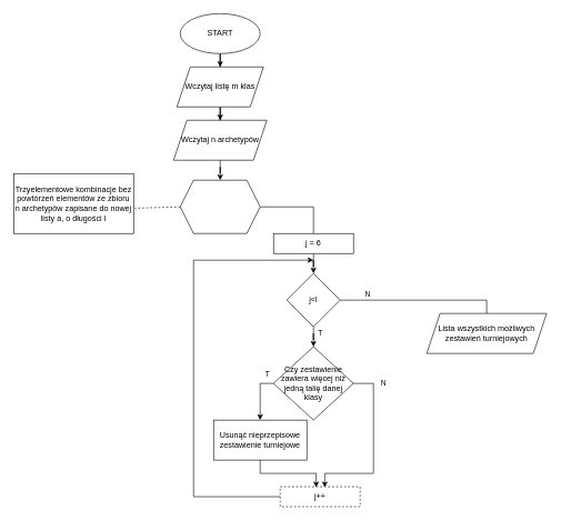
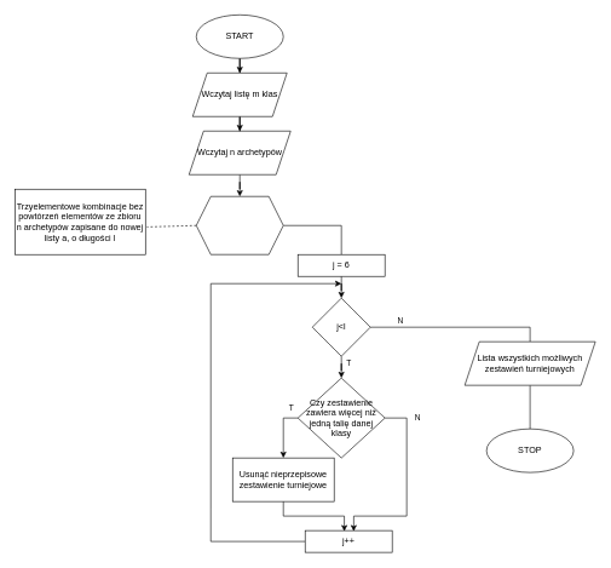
  <mxCell id="0" />
  <mxCell id="1" parent="0" />
  <mxCell id="2" style="edgeStyle=orthogonalEdgeStyle;rounded=0;orthogonalLoop=1;jettySize=auto;html=1;entryX=0.5;entryY=0;entryDx=0;entryDy=0;endArrow=none;endFill=0;" edge="1" parent="1" source="3" target="15"><mxGeometry relative="1" as="geometry" /></mxCell>
  <mxCell id="3" value="" style="shape=hexagon;perimeter=hexagonPerimeter2;whiteSpace=wrap;html=1;fixedSize=1;" vertex="1" parent="1"><mxGeometry x="270" y="270" width="120" height="80" as="geometry" /></mxCell>
  <mxCell id="4" value="" style="edgeStyle=orthogonalEdgeStyle;rounded=0;orthogonalLoop=1;jettySize=auto;html=1;" edge="1" parent="1" source="5" target="9"><mxGeometry relative="1" as="geometry" /></mxCell>
  <mxCell id="5" value="START" style="ellipse;whiteSpace=wrap;html=1;" vertex="1" parent="1"><mxGeometry x="270" y="20" width="120" height="60" as="geometry" /></mxCell>
  <mxCell id="6" value="" style="edgeStyle=orthogonalEdgeStyle;rounded=0;orthogonalLoop=1;jettySize=auto;html=1;entryX=0.5;entryY=0;entryDx=0;entryDy=0;" edge="1" parent="1" source="7" target="3"><mxGeometry relative="1" as="geometry"><mxPoint x="160" y="210" as="targetPoint" /></mxGeometry></mxCell>
  <mxCell id="7" value="Wczytaj n archetypów" style="shape=parallelogram;perimeter=parallelogramPerimeter;whiteSpace=wrap;html=1;fixedSize=1;" vertex="1" parent="1"><mxGeometry x="260" y="180" width="140" height="60" as="geometry" /></mxCell>
  <mxCell id="8" value="" style="edgeStyle=orthogonalEdgeStyle;rounded=0;orthogonalLoop=1;jettySize=auto;html=1;" edge="1" parent="1" source="9" target="7"><mxGeometry relative="1" as="geometry" /></mxCell>
  <mxCell id="9" value="Wczytaj listę m klas" style="shape=parallelogram;perimeter=parallelogramPerimeter;whiteSpace=wrap;html=1;fixedSize=1;" vertex="1" parent="1"><mxGeometry x="265" y="100" width="130" height="60" as="geometry" /></mxCell>
  <mxCell id="10" value="T" style="edgeStyle=orthogonalEdgeStyle;rounded=0;orthogonalLoop=1;jettySize=auto;html=1;" edge="1" parent="1" source="11" target="27"><mxGeometry x="0.2" y="10" relative="1" as="geometry"><mxPoint as="offset" /><mxPoint x="470" y="520" as="targetPoint" /></mxGeometry></mxCell>
  <mxCell id="11" value="j&amp;lt;l" style="rhombus;whiteSpace=wrap;html=1;" vertex="1" parent="1"><mxGeometry x="430" y="410" width="80" height="80" as="geometry" /></mxCell>
  <mxCell id="12" value="" style="edgeStyle=orthogonalEdgeStyle;rounded=0;orthogonalLoop=1;jettySize=auto;html=1;" edge="1" parent="1" source="15" target="11"><mxGeometry relative="1" as="geometry" /></mxCell>
  <mxCell id="13" style="edgeStyle=orthogonalEdgeStyle;rounded=0;orthogonalLoop=1;jettySize=auto;html=1;entryX=0.5;entryY=0;entryDx=0;entryDy=0;endArrow=none;endFill=0;exitX=1;exitY=0.5;exitDx=0;exitDy=0;" edge="1" parent="1" source="11" target="21"><mxGeometry relative="1" as="geometry" /></mxCell>
  <mxCell id="14" value="N" style="edgeLabel;html=1;align=center;verticalAlign=middle;resizable=0;points=[];" vertex="1" connectable="0" parent="13"><mxGeometry x="-0.423" y="-1" relative="1" as="geometry"><mxPoint x="-29" y="-11" as="offset" /></mxGeometry></mxCell>
  <mxCell id="15" value="j = 6" style="rounded=0;whiteSpace=wrap;html=1;" vertex="1" parent="1"><mxGeometry x="410" y="350" width="120" height="30" as="geometry" /></mxCell>
  <mxCell id="16" style="edgeStyle=orthogonalEdgeStyle;rounded=0;orthogonalLoop=1;jettySize=auto;html=1;endArrow=none;endFill=0;" edge="1" parent="1" source="17"><mxGeometry relative="1" as="geometry"><mxPoint x="290" y="390" as="targetPoint" /><Array as="points"><mxPoint x="290" y="700" /><mxPoint x="290" y="700" /></Array></mxGeometry></mxCell>
- <mxCell id="17" value="j++" style="whiteSpace=wrap;html=1;dashed=1;" vertex="1" parent="1"><mxGeometry x="420" y="730" width="120" height="30" as="geometry" /></mxCell>
+ <mxCell id="17" value="j++" style="whiteSpace=wrap;html=1;" vertex="1" parent="1"><mxGeometry x="420" y="730" width="120" height="30" as="geometry" /></mxCell>
  <mxCell id="18" value="" style="endArrow=classic;html=1;rounded=0;" edge="1" parent="1"><mxGeometry width="50" height="50" relative="1" as="geometry"><mxPoint x="290" y="390" as="sourcePoint" /><mxPoint x="470" y="390" as="targetPoint" /></mxGeometry></mxCell>
+ <mxCell id="19" value="STOP" style="ellipse;whiteSpace=wrap;html=1;" vertex="1" parent="1"><mxGeometry x="670" y="590" width="120" height="60" as="geometry" /></mxCell>
+ <mxCell id="20" value="" style="edgeStyle=orthogonalEdgeStyle;rounded=0;orthogonalLoop=1;jettySize=auto;html=1;endArrow=none;endFill=0;" edge="1" parent="1" source="21" target="19"><mxGeometry relative="1" as="geometry" /></mxCell>
  <mxCell id="21" value="Lista wszystkich możliwych zestawień turniejowych" style="shape=parallelogram;perimeter=parallelogramPerimeter;whiteSpace=wrap;html=1;fixedSize=1;" vertex="1" parent="1"><mxGeometry x="640" y="470" width="180" height="60" as="geometry" /></mxCell>
  <mxCell id="22" value="Trzyelementowe kombinacje bez powtórzeń elementów ze zbioru n archetypów zapisane do nowej listy a, o długości l" style="rounded=0;whiteSpace=wrap;html=1;" vertex="1" parent="1"><mxGeometry x="20" y="260" width="180" height="90" as="geometry" /></mxCell>
  <mxCell id="23" value="" style="endArrow=none;dashed=1;html=1;rounded=0;entryX=1.011;entryY=0.578;entryDx=0;entryDy=0;exitX=0;exitY=0.5;exitDx=0;exitDy=0;entryPerimeter=0;" edge="1" parent="1" source="3" target="22"><mxGeometry width="50" height="50" relative="1" as="geometry"><mxPoint x="340" y="350" as="sourcePoint" /><mxPoint x="390" y="300" as="targetPoint" /></mxGeometry></mxCell>
  <mxCell id="24" value="" style="edgeStyle=orthogonalEdgeStyle;rounded=0;orthogonalLoop=1;jettySize=auto;html=1;" edge="1" parent="1" source="27" target="29"><mxGeometry relative="1" as="geometry"><Array as="points"><mxPoint x="390" y="575" /></Array></mxGeometry></mxCell>
  <mxCell id="25" value="T" style="edgeLabel;html=1;align=center;verticalAlign=middle;resizable=0;points=[];" vertex="1" connectable="0" parent="24"><mxGeometry x="-0.04" y="2" relative="1" as="geometry"><mxPoint x="8" y="-31" as="offset" /></mxGeometry></mxCell>
  <mxCell id="26" value="N" style="edgeStyle=orthogonalEdgeStyle;rounded=0;orthogonalLoop=1;jettySize=auto;html=1;entryX=0.558;entryY=0.033;entryDx=0;entryDy=0;entryPerimeter=0;" edge="1" parent="1" source="27" target="17"><mxGeometry x="-0.765" y="15" relative="1" as="geometry"><mxPoint x="560" y="630" as="targetPoint" /><Array as="points"><mxPoint x="560" y="575" /><mxPoint x="560" y="710" /><mxPoint x="487" y="710" /></Array><mxPoint as="offset" /></mxGeometry></mxCell>
  <mxCell id="27" value="Czy zestawienie zawiera więcej niż jedną talię danej klasy" style="rhombus;whiteSpace=wrap;html=1;" vertex="1" parent="1"><mxGeometry x="410" y="520" width="120" height="110" as="geometry" /></mxCell>
  <mxCell id="28" style="edgeStyle=orthogonalEdgeStyle;rounded=0;orthogonalLoop=1;jettySize=auto;html=1;entryX=0.45;entryY=0.033;entryDx=0;entryDy=0;entryPerimeter=0;" edge="1" parent="1" source="29" target="17"><mxGeometry relative="1" as="geometry" /></mxCell>
  <mxCell id="29" value="Usunąć nieprzepisowe zestawienie turniejowe" style="whiteSpace=wrap;html=1;" vertex="1" parent="1"><mxGeometry x="320" y="630" width="140" height="60" as="geometry" /></mxCell>
